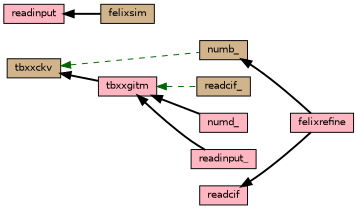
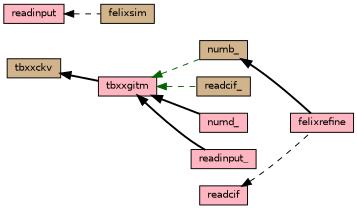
  digraph {
    rankdir=LR
    node [color=black fillcolor=lightpink fontname=Helvetica fontsize=10 shape=record style=filled]
    edge [color=black dir=back fontname=Helvetica fontsize=10 labelfontname=Helvetica labelfontsize=10 style=bold]
    n1 [fillcolor=tan fontcolor=black height=0.2 label=tbxxckv width=0.4]
    n2 [height=0.2 label=tbxxgitm width=0.4]
    n3 [fillcolor=tan height=0.2 label=readcif_ width=0.4]
    n4 [fillcolor=tan height=0.2 label=numb_ width=0.4]
    n5 [height=0.2 label=numd_ width=0.4]
    n6 [height=0.2 label=readinput_ width=0.4]
    n7 [height=0.2 label=felixrefine width=0.4]
    n8 [height=0.2 label=readcif width=0.4]
    n9 [height=0.2 label=readinput width=0.4]
    n10 [fillcolor=tan height=0.2 label=felixsim width=0.4]
    n1 -> n2
    n2 -> n3 [color=darkgreen style=dashed]
-   n1 -> n4 [color=darkgreen style=dashed]
+   n2 -> n4 [color=darkgreen style=dashed]
    n2 -> n5
    n2 -> n6
    n4 -> n7
-   n8 -> n7
-   n9 -> n10
+   n8 -> n7 [style=dashed]
+   n9 -> n10 [style=dashed]
  }
